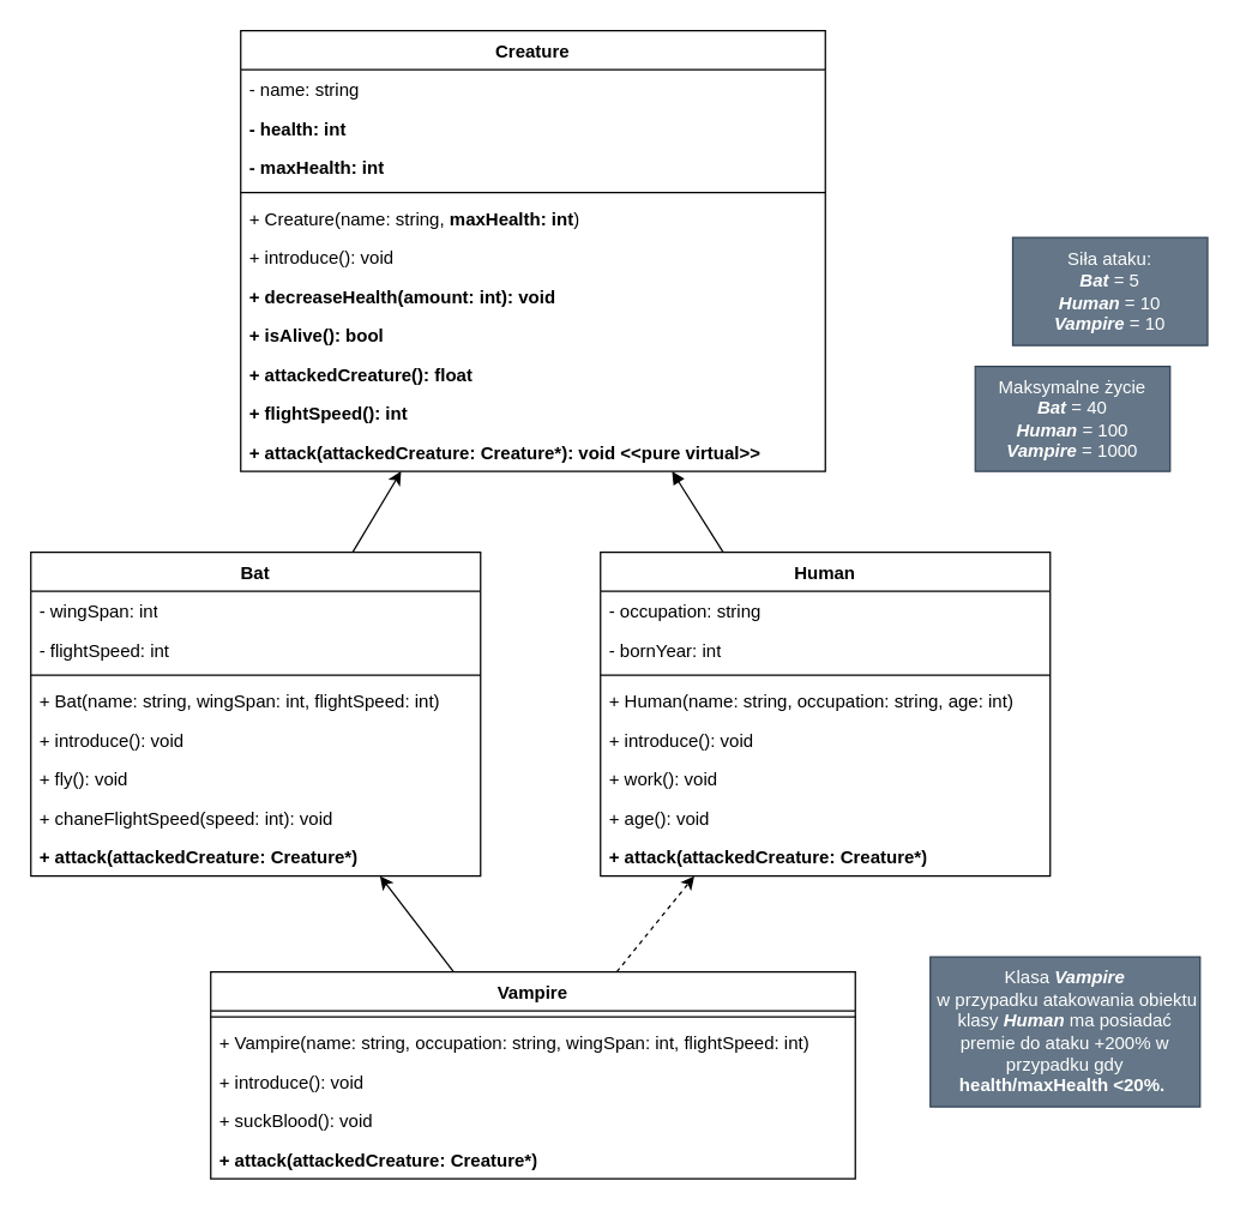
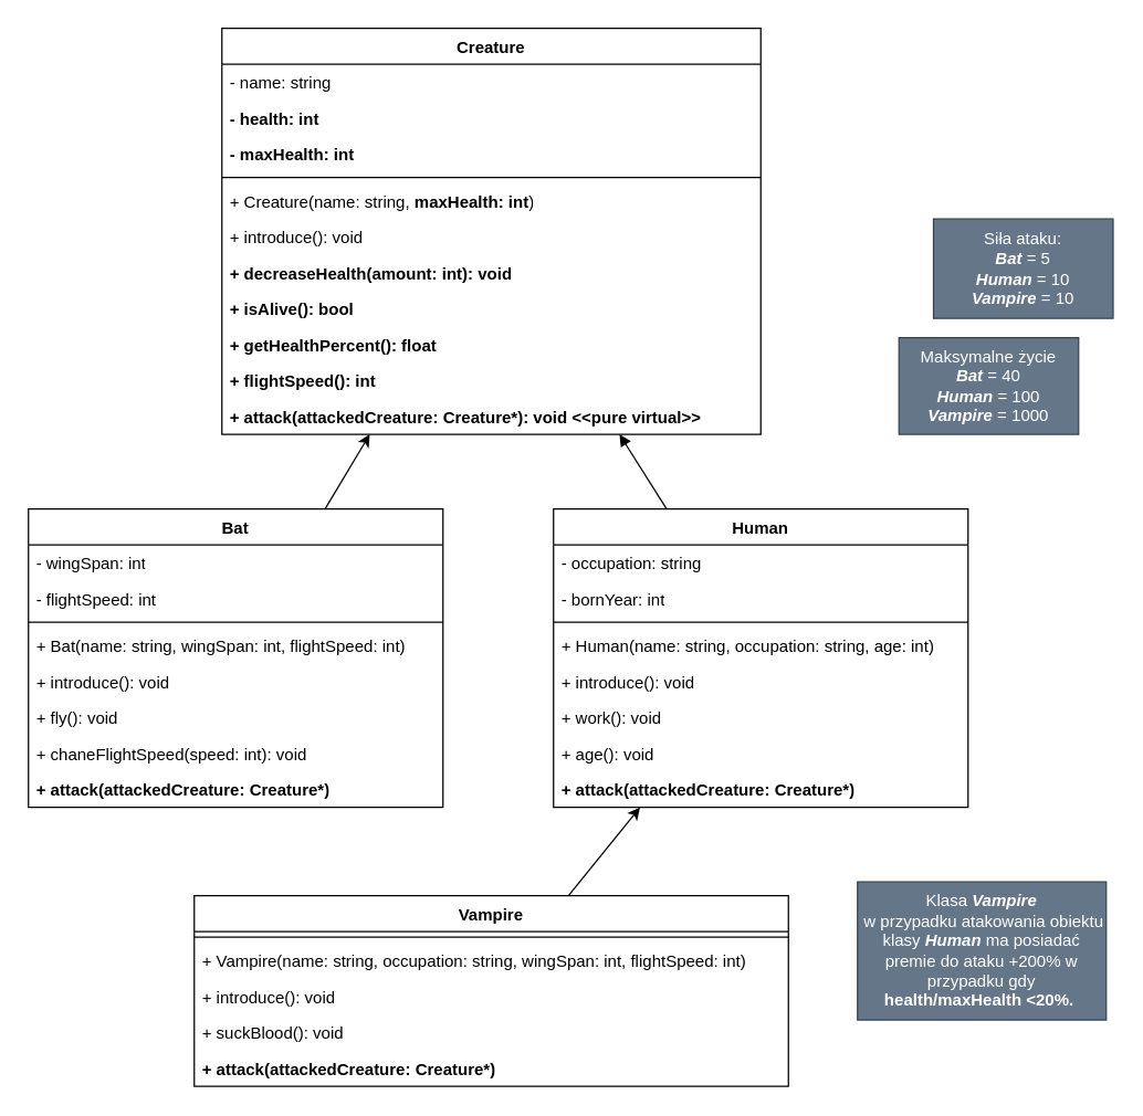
  <mxCell id="0" />
  <mxCell id="1" parent="0" />
  <mxCell id="2" value="Creature" style="swimlane;fontStyle=1;align=center;verticalAlign=top;childLayout=stackLayout;horizontal=1;startSize=26;horizontalStack=0;resizeParent=1;resizeParentMax=0;resizeLast=0;collapsible=1;marginBottom=0;whiteSpace=wrap;html=1;" parent="1" vertex="1"><mxGeometry x="160" y="20" width="390" height="294" as="geometry" /></mxCell>
  <mxCell id="3" value="- name: string" style="text;strokeColor=none;fillColor=none;align=left;verticalAlign=top;spacingLeft=4;spacingRight=4;overflow=hidden;rotatable=0;points=[[0,0.5],[1,0.5]];portConstraint=eastwest;whiteSpace=wrap;html=1;" parent="2" vertex="1"><mxGeometry y="26" width="390" height="26" as="geometry" /></mxCell>
  <mxCell id="4" value="&lt;b&gt;- health: int&lt;/b&gt;" style="text;strokeColor=none;fillColor=none;align=left;verticalAlign=top;spacingLeft=4;spacingRight=4;overflow=hidden;rotatable=0;points=[[0,0.5],[1,0.5]];portConstraint=eastwest;whiteSpace=wrap;html=1;" parent="2" vertex="1"><mxGeometry y="52" width="390" height="26" as="geometry" /></mxCell>
  <mxCell id="5" value="&lt;b&gt;- maxHealth: int&lt;/b&gt;" style="text;strokeColor=none;fillColor=none;align=left;verticalAlign=top;spacingLeft=4;spacingRight=4;overflow=hidden;rotatable=0;points=[[0,0.5],[1,0.5]];portConstraint=eastwest;whiteSpace=wrap;html=1;" parent="2" vertex="1"><mxGeometry y="78" width="390" height="26" as="geometry" /></mxCell>
  <mxCell id="6" value="" style="line;strokeWidth=1;fillColor=none;align=left;verticalAlign=middle;spacingTop=-1;spacingLeft=3;spacingRight=3;rotatable=0;labelPosition=right;points=[];portConstraint=eastwest;strokeColor=inherit;" parent="2" vertex="1"><mxGeometry y="104" width="390" height="8" as="geometry" /></mxCell>
  <mxCell id="7" value="+ Creature(name: string,&lt;b&gt;&amp;nbsp;&lt;span style=&quot;border-color: var(--border-color);&quot;&gt;maxHealth&lt;/span&gt;: int&lt;/b&gt;)" style="text;strokeColor=none;fillColor=none;align=left;verticalAlign=top;spacingLeft=4;spacingRight=4;overflow=hidden;rotatable=0;points=[[0,0.5],[1,0.5]];portConstraint=eastwest;whiteSpace=wrap;html=1;" parent="2" vertex="1"><mxGeometry y="112" width="390" height="26" as="geometry" /></mxCell>
  <mxCell id="8" value="+ introduce(): void" style="text;strokeColor=none;fillColor=none;align=left;verticalAlign=top;spacingLeft=4;spacingRight=4;overflow=hidden;rotatable=0;points=[[0,0.5],[1,0.5]];portConstraint=eastwest;whiteSpace=wrap;html=1;" parent="2" vertex="1"><mxGeometry y="138" width="390" height="26" as="geometry" /></mxCell>
  <mxCell id="9" value="&lt;b&gt;+ decreaseHealth(amount: int): void&lt;/b&gt;" style="text;strokeColor=none;fillColor=none;align=left;verticalAlign=top;spacingLeft=4;spacingRight=4;overflow=hidden;rotatable=0;points=[[0,0.5],[1,0.5]];portConstraint=eastwest;whiteSpace=wrap;html=1;" parent="2" vertex="1"><mxGeometry y="164" width="390" height="26" as="geometry" /></mxCell>
  <mxCell id="10" value="&lt;b&gt;+ isAlive(): bool&lt;/b&gt;" style="text;strokeColor=none;fillColor=none;align=left;verticalAlign=top;spacingLeft=4;spacingRight=4;overflow=hidden;rotatable=0;points=[[0,0.5],[1,0.5]];portConstraint=eastwest;whiteSpace=wrap;html=1;" parent="2" vertex="1"><mxGeometry y="190" width="390" height="26" as="geometry" /></mxCell>
- <mxCell id="11" value="&lt;b&gt;+ attackedCreature&lt;/b&gt;&lt;b&gt;(): float&lt;/b&gt;" style="text;strokeColor=none;fillColor=none;align=left;verticalAlign=top;spacingLeft=4;spacingRight=4;overflow=hidden;rotatable=0;points=[[0,0.5],[1,0.5]];portConstraint=eastwest;whiteSpace=wrap;html=1;" parent="2" vertex="1"><mxGeometry y="216" width="390" height="26" as="geometry" /></mxCell>
+ <mxCell id="11" value="&lt;b&gt;+ getHealthPercent&lt;/b&gt;&lt;b&gt;(): float&lt;/b&gt;" style="text;strokeColor=none;fillColor=none;align=left;verticalAlign=top;spacingLeft=4;spacingRight=4;overflow=hidden;rotatable=0;points=[[0,0.5],[1,0.5]];portConstraint=eastwest;whiteSpace=wrap;html=1;" parent="2" vertex="1"><mxGeometry y="216" width="390" height="26" as="geometry" /></mxCell>
  <mxCell id="12" value="&lt;b&gt;+ flightSpeed(): int&lt;/b&gt;" style="text;strokeColor=none;fillColor=none;align=left;verticalAlign=top;spacingLeft=4;spacingRight=4;overflow=hidden;rotatable=0;points=[[0,0.5],[1,0.5]];portConstraint=eastwest;whiteSpace=wrap;html=1;" vertex="1" parent="2"><mxGeometry y="242" width="390" height="26" as="geometry" /></mxCell>
  <mxCell id="13" value="&lt;b&gt;+ attack(attackedCreature: Creature*): void&amp;nbsp;&amp;lt;&amp;lt;pure virtual&amp;gt;&amp;gt;&lt;/b&gt;" style="text;strokeColor=none;fillColor=none;align=left;verticalAlign=top;spacingLeft=4;spacingRight=4;overflow=hidden;rotatable=0;points=[[0,0.5],[1,0.5]];portConstraint=eastwest;whiteSpace=wrap;html=1;" parent="2" vertex="1"><mxGeometry y="268" width="390" height="26" as="geometry" /></mxCell>
  <mxCell id="14" style="rounded=0;orthogonalLoop=1;jettySize=auto;html=1;endArrow=block;endFill=1;" parent="1" source="15" target="2" edge="1"><mxGeometry relative="1" as="geometry" /></mxCell>
  <mxCell id="15" value="Human" style="swimlane;fontStyle=1;align=center;verticalAlign=top;childLayout=stackLayout;horizontal=1;startSize=26;horizontalStack=0;resizeParent=1;resizeParentMax=0;resizeLast=0;collapsible=1;marginBottom=0;whiteSpace=wrap;html=1;" parent="1" vertex="1"><mxGeometry x="400" y="368" width="300" height="216" as="geometry" /></mxCell>
  <mxCell id="16" value="- occupation: string" style="text;strokeColor=none;fillColor=none;align=left;verticalAlign=top;spacingLeft=4;spacingRight=4;overflow=hidden;rotatable=0;points=[[0,0.5],[1,0.5]];portConstraint=eastwest;whiteSpace=wrap;html=1;" parent="15" vertex="1"><mxGeometry y="26" width="300" height="26" as="geometry" /></mxCell>
  <mxCell id="17" value="- bornYear: int" style="text;strokeColor=none;fillColor=none;align=left;verticalAlign=top;spacingLeft=4;spacingRight=4;overflow=hidden;rotatable=0;points=[[0,0.5],[1,0.5]];portConstraint=eastwest;whiteSpace=wrap;html=1;" parent="15" vertex="1"><mxGeometry y="52" width="300" height="26" as="geometry" /></mxCell>
  <mxCell id="18" value="" style="line;strokeWidth=1;fillColor=none;align=left;verticalAlign=middle;spacingTop=-1;spacingLeft=3;spacingRight=3;rotatable=0;labelPosition=right;points=[];portConstraint=eastwest;strokeColor=inherit;" parent="15" vertex="1"><mxGeometry y="78" width="300" height="8" as="geometry" /></mxCell>
  <mxCell id="19" value="+ Human(name: string, occupation: string, age: int)" style="text;strokeColor=none;fillColor=none;align=left;verticalAlign=top;spacingLeft=4;spacingRight=4;overflow=hidden;rotatable=0;points=[[0,0.5],[1,0.5]];portConstraint=eastwest;whiteSpace=wrap;html=1;" parent="15" vertex="1"><mxGeometry y="86" width="300" height="26" as="geometry" /></mxCell>
  <mxCell id="20" value="+ introduce(): void" style="text;strokeColor=none;fillColor=none;align=left;verticalAlign=top;spacingLeft=4;spacingRight=4;overflow=hidden;rotatable=0;points=[[0,0.5],[1,0.5]];portConstraint=eastwest;whiteSpace=wrap;html=1;" parent="15" vertex="1"><mxGeometry y="112" width="300" height="26" as="geometry" /></mxCell>
  <mxCell id="21" value="+ work(): void" style="text;strokeColor=none;fillColor=none;align=left;verticalAlign=top;spacingLeft=4;spacingRight=4;overflow=hidden;rotatable=0;points=[[0,0.5],[1,0.5]];portConstraint=eastwest;whiteSpace=wrap;html=1;" parent="15" vertex="1"><mxGeometry y="138" width="300" height="26" as="geometry" /></mxCell>
  <mxCell id="22" value="+ age(): void" style="text;strokeColor=none;fillColor=none;align=left;verticalAlign=top;spacingLeft=4;spacingRight=4;overflow=hidden;rotatable=0;points=[[0,0.5],[1,0.5]];portConstraint=eastwest;whiteSpace=wrap;html=1;" parent="15" vertex="1"><mxGeometry y="164" width="300" height="26" as="geometry" /></mxCell>
  <mxCell id="23" value="&lt;b&gt;+ attack(attackedCreature: Creature*)&lt;/b&gt;" style="text;strokeColor=none;fillColor=none;align=left;verticalAlign=top;spacingLeft=4;spacingRight=4;overflow=hidden;rotatable=0;points=[[0,0.5],[1,0.5]];portConstraint=eastwest;whiteSpace=wrap;html=1;" parent="15" vertex="1"><mxGeometry y="190" width="300" height="26" as="geometry" /></mxCell>
  <mxCell id="24" style="rounded=0;orthogonalLoop=1;jettySize=auto;html=1;" parent="1" source="25" target="2" edge="1"><mxGeometry relative="1" as="geometry" /></mxCell>
  <mxCell id="25" value="Bat" style="swimlane;fontStyle=1;align=center;verticalAlign=top;childLayout=stackLayout;horizontal=1;startSize=26;horizontalStack=0;resizeParent=1;resizeParentMax=0;resizeLast=0;collapsible=1;marginBottom=0;whiteSpace=wrap;html=1;" parent="1" vertex="1"><mxGeometry x="20" y="368" width="300" height="216" as="geometry" /></mxCell>
  <mxCell id="26" value="- wingSpan: int" style="text;strokeColor=none;fillColor=none;align=left;verticalAlign=top;spacingLeft=4;spacingRight=4;overflow=hidden;rotatable=0;points=[[0,0.5],[1,0.5]];portConstraint=eastwest;whiteSpace=wrap;html=1;" parent="25" vertex="1"><mxGeometry y="26" width="300" height="26" as="geometry" /></mxCell>
  <mxCell id="27" value="- flightSpeed: int" style="text;strokeColor=none;fillColor=none;align=left;verticalAlign=top;spacingLeft=4;spacingRight=4;overflow=hidden;rotatable=0;points=[[0,0.5],[1,0.5]];portConstraint=eastwest;whiteSpace=wrap;html=1;" parent="25" vertex="1"><mxGeometry y="52" width="300" height="26" as="geometry" /></mxCell>
  <mxCell id="28" value="" style="line;strokeWidth=1;fillColor=none;align=left;verticalAlign=middle;spacingTop=-1;spacingLeft=3;spacingRight=3;rotatable=0;labelPosition=right;points=[];portConstraint=eastwest;strokeColor=inherit;" parent="25" vertex="1"><mxGeometry y="78" width="300" height="8" as="geometry" /></mxCell>
  <mxCell id="29" value="+ Bat(name: string, wingSpan: int, flightSpeed: int)" style="text;strokeColor=none;fillColor=none;align=left;verticalAlign=top;spacingLeft=4;spacingRight=4;overflow=hidden;rotatable=0;points=[[0,0.5],[1,0.5]];portConstraint=eastwest;whiteSpace=wrap;html=1;" parent="25" vertex="1"><mxGeometry y="86" width="300" height="26" as="geometry" /></mxCell>
  <mxCell id="30" value="+ introduce(): void" style="text;strokeColor=none;fillColor=none;align=left;verticalAlign=top;spacingLeft=4;spacingRight=4;overflow=hidden;rotatable=0;points=[[0,0.5],[1,0.5]];portConstraint=eastwest;whiteSpace=wrap;html=1;" parent="25" vertex="1"><mxGeometry y="112" width="300" height="26" as="geometry" /></mxCell>
  <mxCell id="31" value="+ fly(): void" style="text;strokeColor=none;fillColor=none;align=left;verticalAlign=top;spacingLeft=4;spacingRight=4;overflow=hidden;rotatable=0;points=[[0,0.5],[1,0.5]];portConstraint=eastwest;whiteSpace=wrap;html=1;" parent="25" vertex="1"><mxGeometry y="138" width="300" height="26" as="geometry" /></mxCell>
  <mxCell id="32" value="+ chaneFlightSpeed(speed: int): void" style="text;strokeColor=none;fillColor=none;align=left;verticalAlign=top;spacingLeft=4;spacingRight=4;overflow=hidden;rotatable=0;points=[[0,0.5],[1,0.5]];portConstraint=eastwest;whiteSpace=wrap;html=1;" parent="25" vertex="1"><mxGeometry y="164" width="300" height="26" as="geometry" /></mxCell>
  <mxCell id="33" value="&lt;b&gt;+ attack(attackedCreature: Creature*)&lt;/b&gt;" style="text;strokeColor=none;fillColor=none;align=left;verticalAlign=top;spacingLeft=4;spacingRight=4;overflow=hidden;rotatable=0;points=[[0,0.5],[1,0.5]];portConstraint=eastwest;whiteSpace=wrap;html=1;" parent="25" vertex="1"><mxGeometry y="190" width="300" height="26" as="geometry" /></mxCell>
- <mxCell id="34" style="rounded=0;orthogonalLoop=1;jettySize=auto;html=1;dashed=1;" parent="1" source="36" target="15" edge="1"><mxGeometry relative="1" as="geometry" /></mxCell>
- <mxCell id="35" style="rounded=0;orthogonalLoop=1;jettySize=auto;html=1;" parent="1" source="36" target="25" edge="1"><mxGeometry relative="1" as="geometry" /></mxCell>
+ <mxCell id="34" style="rounded=0;orthogonalLoop=1;jettySize=auto;html=1;" parent="1" source="36" target="15" edge="1"><mxGeometry relative="1" as="geometry" /></mxCell>
  <mxCell id="36" value="Vampire" style="swimlane;fontStyle=1;align=center;verticalAlign=top;childLayout=stackLayout;horizontal=1;startSize=26;horizontalStack=0;resizeParent=1;resizeParentMax=0;resizeLast=0;collapsible=1;marginBottom=0;whiteSpace=wrap;html=1;" parent="1" vertex="1"><mxGeometry x="140" y="648" width="430" height="138" as="geometry" /></mxCell>
  <mxCell id="37" value="" style="line;strokeWidth=1;fillColor=none;align=left;verticalAlign=middle;spacingTop=-1;spacingLeft=3;spacingRight=3;rotatable=0;labelPosition=right;points=[];portConstraint=eastwest;strokeColor=inherit;" parent="36" vertex="1"><mxGeometry y="26" width="430" height="8" as="geometry" /></mxCell>
  <mxCell id="38" value="+&amp;nbsp;Vampire(name: string, occupation: string, wingSpan: int, flightSpeed: int)" style="text;strokeColor=none;fillColor=none;align=left;verticalAlign=top;spacingLeft=4;spacingRight=4;overflow=hidden;rotatable=0;points=[[0,0.5],[1,0.5]];portConstraint=eastwest;whiteSpace=wrap;html=1;" parent="36" vertex="1"><mxGeometry y="34" width="430" height="26" as="geometry" /></mxCell>
  <mxCell id="39" value="+ introduce(): void" style="text;strokeColor=none;fillColor=none;align=left;verticalAlign=top;spacingLeft=4;spacingRight=4;overflow=hidden;rotatable=0;points=[[0,0.5],[1,0.5]];portConstraint=eastwest;whiteSpace=wrap;html=1;" parent="36" vertex="1"><mxGeometry y="60" width="430" height="26" as="geometry" /></mxCell>
  <mxCell id="40" value="+ suckBlood(): void" style="text;strokeColor=none;fillColor=none;align=left;verticalAlign=top;spacingLeft=4;spacingRight=4;overflow=hidden;rotatable=0;points=[[0,0.5],[1,0.5]];portConstraint=eastwest;whiteSpace=wrap;html=1;" parent="36" vertex="1"><mxGeometry y="86" width="430" height="26" as="geometry" /></mxCell>
  <mxCell id="41" value="&lt;b&gt;+ attack(attackedCreature: Creature*)&lt;/b&gt;" style="text;strokeColor=none;fillColor=none;align=left;verticalAlign=top;spacingLeft=4;spacingRight=4;overflow=hidden;rotatable=0;points=[[0,0.5],[1,0.5]];portConstraint=eastwest;whiteSpace=wrap;html=1;" parent="36" vertex="1"><mxGeometry y="112" width="430" height="26" as="geometry" /></mxCell>
  <mxCell id="42" value="Maksymalne życie&lt;br&gt;&lt;i style=&quot;font-weight: bold;&quot;&gt;Bat&lt;/i&gt; = 40&lt;br&gt;&lt;b&gt;&lt;i&gt;Human&lt;/i&gt;&lt;/b&gt; = 100&lt;br&gt;&lt;b&gt;&lt;i&gt;Vampire&lt;/i&gt;&lt;/b&gt; = 1000" style="rounded=0;whiteSpace=wrap;html=1;fillColor=#647687;fontColor=#ffffff;strokeColor=#314354;" parent="1" vertex="1"><mxGeometry x="650" y="244" width="130" height="70" as="geometry" /></mxCell>
  <mxCell id="43" value="Siła ataku:&lt;br&gt;&lt;b&gt;&lt;i&gt;Bat&lt;/i&gt;&lt;/b&gt; = 5&lt;br&gt;&lt;b&gt;&lt;i&gt;Human&lt;/i&gt;&lt;/b&gt; = 10&lt;br&gt;&lt;b&gt;&lt;i&gt;Vampire&lt;/i&gt;&lt;/b&gt; = 10" style="rounded=0;whiteSpace=wrap;html=1;fillColor=#647687;fontColor=#ffffff;strokeColor=#314354;" parent="1" vertex="1"><mxGeometry x="675" y="158" width="130" height="72" as="geometry" /></mxCell>
  <mxCell id="44" value="Klasa&amp;nbsp;&lt;b&gt;&lt;i&gt;Vampire&lt;/i&gt;&lt;/b&gt;&lt;br&gt;&amp;nbsp;w przypadku atakowania obiektu klasy &lt;b&gt;&lt;i&gt;Human&lt;/i&gt;&lt;/b&gt;&amp;nbsp;ma posiadać premie do ataku +200% w przypadku gdy &lt;b style=&quot;border-color: var(--border-color); text-align: left;&quot;&gt;health/maxHealth &amp;lt;20%.&amp;nbsp;&lt;/b&gt;" style="rounded=0;whiteSpace=wrap;html=1;fillColor=#647687;fontColor=#ffffff;strokeColor=#314354;" parent="1" vertex="1"><mxGeometry x="620" y="638" width="180" height="100" as="geometry" /></mxCell>
